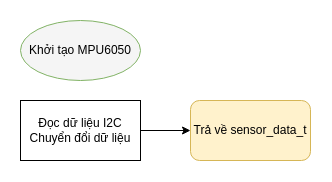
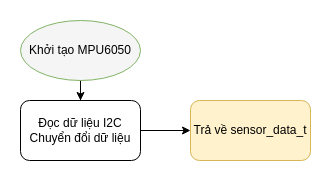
  <mxCell id="0" />
  <mxCell id="1" parent="0" />
+ <mxCell id="2" value="" style="edgeStyle=orthogonalEdgeStyle;rounded=0;orthogonalLoop=1;jettySize=auto;html=1;" edge="1" parent="1" source="3" target="5"><mxGeometry relative="1" as="geometry" /></mxCell>
  <mxCell id="3" value="Khởi tạo MPU6050" style="ellipse;whiteSpace=wrap;html=1;fillColor=#f5f5f5;strokeColor=#82b366;" vertex="1" parent="1"><mxGeometry x="20" y="20" width="120" height="60" as="geometry" /></mxCell>
  <mxCell id="4" value="" style="edgeStyle=orthogonalEdgeStyle;rounded=0;orthogonalLoop=1;jettySize=auto;html=1;" edge="1" parent="1" source="5" target="6"><mxGeometry relative="1" as="geometry" /></mxCell>
- <mxCell id="5" value="Đọc dữ liệu I2C&lt;div&gt;Chuyển đổi dữ liệu&lt;/div&gt;" style="whiteSpace=wrap;html=1;" vertex="1" parent="1"><mxGeometry x="20" y="100" width="120" height="60" as="geometry" /></mxCell>
+ <mxCell id="5" value="Đọc dữ liệu I2C&lt;div&gt;Chuyển đổi dữ liệu&lt;/div&gt;" style="whiteSpace=wrap;html=1;rounded=1;" vertex="1" parent="1"><mxGeometry x="20" y="100" width="120" height="60" as="geometry" /></mxCell>
  <mxCell id="6" value="Trả về sensor_data_t" style="rounded=1;whiteSpace=wrap;html=1;fillColor=#fff2cc;strokeColor=#d6b656;" vertex="1" parent="1"><mxGeometry x="190" y="100" width="120" height="60" as="geometry" /></mxCell>
